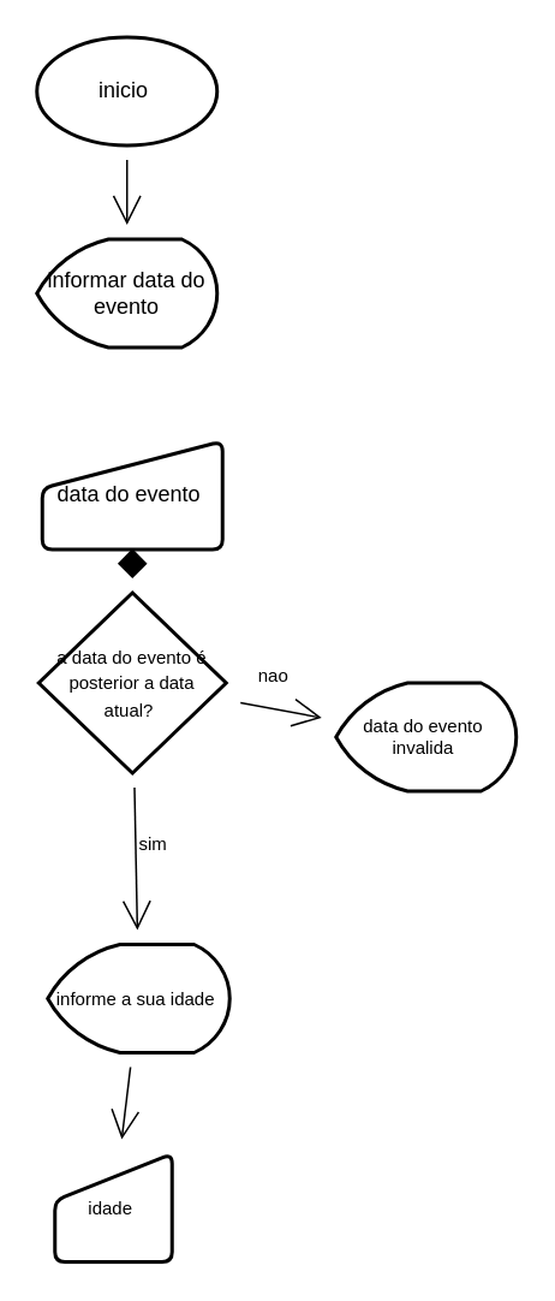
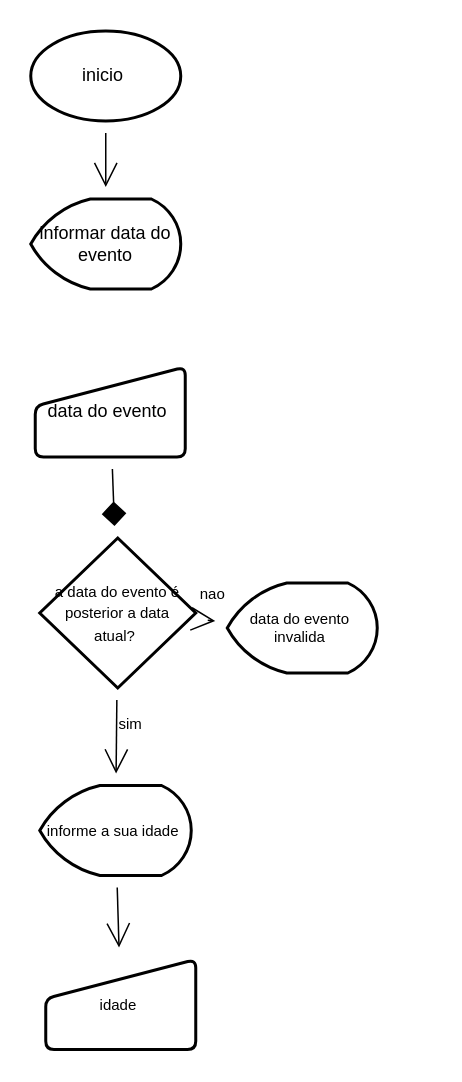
  <mxCell id="0" />
  <mxCell id="1" parent="0" />
  <mxCell id="2" value="" style="edgeStyle=none;curved=1;rounded=0;orthogonalLoop=1;jettySize=auto;html=1;endArrow=open;startSize=14;endSize=14;sourcePerimeterSpacing=8;targetPerimeterSpacing=8;" edge="1" parent="1" source="3" target="4"><mxGeometry relative="1" as="geometry" /></mxCell>
  <mxCell id="3" value="inicio&amp;nbsp;" style="strokeWidth=2;html=1;shape=mxgraph.flowchart.start_1;whiteSpace=wrap;hachureGap=4;" vertex="1" parent="1"><mxGeometry x="20" y="20" width="100" height="60" as="geometry" /></mxCell>
  <mxCell id="4" value="informar data do evento" style="strokeWidth=2;html=1;shape=mxgraph.flowchart.display;whiteSpace=wrap;hachureGap=4;" vertex="1" parent="1"><mxGeometry x="20" y="132" width="100" height="60" as="geometry" /></mxCell>
  <mxCell id="5" value="" style="edgeStyle=none;curved=1;rounded=0;orthogonalLoop=1;jettySize=auto;html=1;fontSize=10;endArrow=diamond;startSize=14;endSize=14;sourcePerimeterSpacing=8;targetPerimeterSpacing=8;" edge="1" parent="1" source="6" target="9"><mxGeometry relative="1" as="geometry" /></mxCell>
  <mxCell id="6" value="data do evento&amp;nbsp;" style="html=1;strokeWidth=2;shape=manualInput;whiteSpace=wrap;rounded=1;size=26;arcSize=11;hachureGap=4;" vertex="1" parent="1"><mxGeometry x="23" y="244" width="100" height="60" as="geometry" /></mxCell>
  <mxCell id="7" value="sim" style="edgeStyle=none;curved=1;rounded=0;orthogonalLoop=1;jettySize=auto;html=1;fontSize=10;endArrow=open;startSize=14;endSize=14;sourcePerimeterSpacing=8;targetPerimeterSpacing=8;verticalAlign=bottom;labelPosition=right;verticalLabelPosition=top;align=left;" edge="1" parent="1" source="9" target="11"><mxGeometry relative="1" as="geometry"><Array as="points" /></mxGeometry></mxCell>
  <mxCell id="8" value="nao" style="edgeStyle=none;curved=1;rounded=0;orthogonalLoop=1;jettySize=auto;html=1;fontSize=10;endArrow=open;startSize=14;endSize=14;sourcePerimeterSpacing=8;targetPerimeterSpacing=8;verticalAlign=bottom;" edge="1" parent="1" source="9" target="12"><mxGeometry x="-0.25" y="9" relative="1" as="geometry"><mxPoint as="offset" /></mxGeometry></mxCell>
- <mxCell id="9" value="&lt;font style=&quot;font-size: 10px&quot;&gt;a data do evento é posterior a data atual?&lt;/font&gt;&amp;nbsp;" style="strokeWidth=2;html=1;shape=mxgraph.flowchart.decision;whiteSpace=wrap;hachureGap=4;" vertex="1" parent="1"><mxGeometry x="21" y="328" width="104" height="100" as="geometry" /></mxCell>
+ <mxCell id="9" value="&lt;font style=&quot;font-size: 10px&quot;&gt;a data do evento é posterior a data atual?&lt;/font&gt;&amp;nbsp;" style="strokeWidth=2;html=1;shape=mxgraph.flowchart.decision;whiteSpace=wrap;hachureGap=4;" vertex="1" parent="1"><mxGeometry x="26" y="358" width="104" height="100" as="geometry" /></mxCell>
  <mxCell id="10" value="" style="edgeStyle=none;curved=1;rounded=0;orthogonalLoop=1;jettySize=auto;html=1;fontSize=10;endArrow=open;startSize=14;endSize=14;sourcePerimeterSpacing=8;targetPerimeterSpacing=8;" edge="1" parent="1" source="11" target="13"><mxGeometry relative="1" as="geometry" /></mxCell>
  <mxCell id="11" value="informe a sua idade&amp;nbsp;" style="strokeWidth=2;html=1;shape=mxgraph.flowchart.display;whiteSpace=wrap;hachureGap=4;fontSize=10;" vertex="1" parent="1"><mxGeometry x="26" y="523" width="101" height="60" as="geometry" /></mxCell>
- <mxCell id="12" value="data do evento&amp;nbsp; invalida&amp;nbsp;" style="strokeWidth=2;html=1;shape=mxgraph.flowchart.display;whiteSpace=wrap;hachureGap=4;fontSize=10;" vertex="1" parent="1"><mxGeometry x="186" y="378" width="100" height="60" as="geometry" /></mxCell>
- <mxCell id="13" value="idade&amp;nbsp;" style="html=1;strokeWidth=2;shape=manualInput;whiteSpace=wrap;rounded=1;size=26;arcSize=11;hachureGap=4;fontSize=10;" vertex="1" parent="1"><mxGeometry x="30" y="639" width="65" height="60" as="geometry" /></mxCell>
+ <mxCell id="12" value="data do evento&amp;nbsp; invalida&amp;nbsp;" style="strokeWidth=2;html=1;shape=mxgraph.flowchart.display;whiteSpace=wrap;hachureGap=4;fontSize=10;" vertex="1" parent="1"><mxGeometry x="151" y="388" width="100" height="60" as="geometry" /></mxCell>
+ <mxCell id="13" value="idade&amp;nbsp;" style="html=1;strokeWidth=2;shape=manualInput;whiteSpace=wrap;rounded=1;size=26;arcSize=11;hachureGap=4;fontSize=10;" vertex="1" parent="1"><mxGeometry x="30" y="639" width="100" height="60" as="geometry" /></mxCell>
